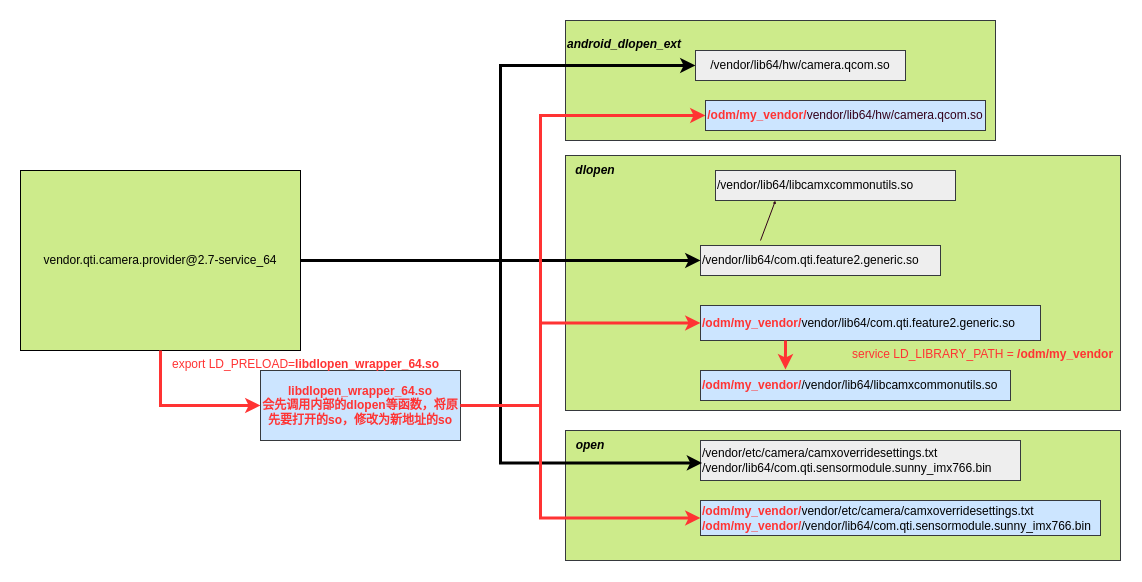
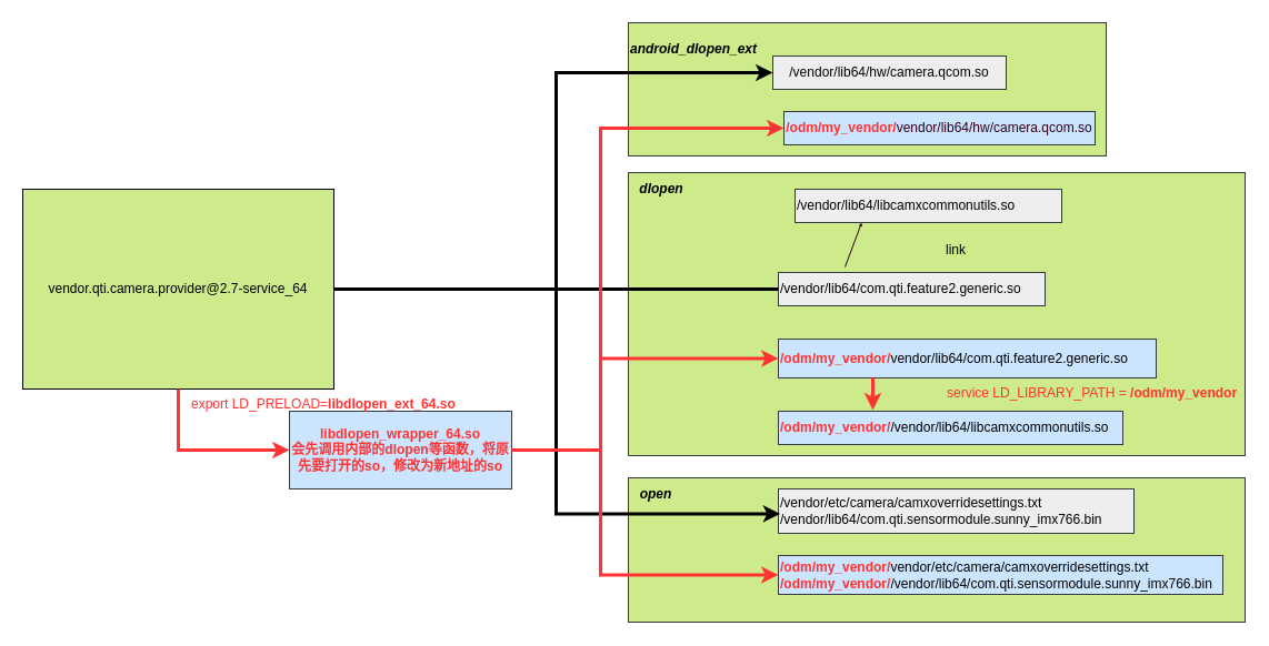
  <mxCell id="0" />
  <mxCell id="1" parent="0" />
  <mxCell id="2" value="" style="rounded=0;whiteSpace=wrap;html=1;fillColor=#cdeb8b;strokeColor=#36393d;" vertex="1" parent="1"><mxGeometry x="565" y="430" width="555" height="130" as="geometry" /></mxCell>
  <mxCell id="3" value="" style="rounded=0;whiteSpace=wrap;html=1;fillColor=#cdeb8b;strokeColor=#36393d;" vertex="1" parent="1"><mxGeometry x="565" y="155" width="555" height="255" as="geometry" /></mxCell>
  <mxCell id="4" value="" style="rounded=0;whiteSpace=wrap;html=1;fillColor=#cdeb8b;strokeColor=#36393d;" vertex="1" parent="1"><mxGeometry x="565" y="20" width="430" height="120" as="geometry" /></mxCell>
  <mxCell id="5" value="vendor.qti.camera.provider@2.7-service_64" style="rounded=0;whiteSpace=wrap;html=1;fillColor=#cdeb8b;" vertex="1" parent="1"><mxGeometry x="20" y="170" width="280" height="180" as="geometry" /></mxCell>
  <mxCell id="6" value="" style="edgeStyle=elbowEdgeStyle;elbow=horizontal;endArrow=classic;html=1;rounded=0;entryX=0;entryY=0.5;entryDx=0;entryDy=0;exitX=1;exitY=0.5;exitDx=0;exitDy=0;strokeWidth=3;" edge="1" parent="1" source="5" target="7"><mxGeometry width="50" height="50" relative="1" as="geometry"><mxPoint x="560" y="220" as="sourcePoint" /><mxPoint x="680" y="180" as="targetPoint" /><Array as="points"><mxPoint x="500" y="150" /></Array></mxGeometry></mxCell>
  <mxCell id="7" value="/vendor/lib64/hw/camera.qcom.so" style="rounded=0;whiteSpace=wrap;html=1;fillColor=#eeeeee;strokeColor=#36393d;" vertex="1" parent="1"><mxGeometry x="695" y="50" width="210" height="30" as="geometry" /></mxCell>
  <mxCell id="8" value="/vendor/lib64/com.qti.feature2.generic.so" style="rounded=0;whiteSpace=wrap;html=1;align=left;fillColor=#eeeeee;strokeColor=#36393d;" vertex="1" parent="1"><mxGeometry x="700" y="245" width="240" height="30" as="geometry" /></mxCell>
  <mxCell id="9" value="/vendor/etc/camera/camxoverridesettings.txt&lt;br&gt;/vendor/lib64/com.qti.sensormodule.sunny_imx766.bin" style="rounded=0;whiteSpace=wrap;html=1;align=left;fillColor=#eeeeee;strokeColor=#36393d;" vertex="1" parent="1"><mxGeometry x="700" y="440" width="320" height="40" as="geometry" /></mxCell>
- <mxCell id="10" value="" style="edgeStyle=elbowEdgeStyle;elbow=horizontal;endArrow=classic;html=1;rounded=0;entryX=0;entryY=0.5;entryDx=0;entryDy=0;exitX=1;exitY=0.5;exitDx=0;exitDy=0;strokeWidth=3;" edge="1" parent="1" source="5" target="8"><mxGeometry width="50" height="50" relative="1" as="geometry"><mxPoint x="560" y="220" as="sourcePoint" /><mxPoint x="800" y="200" as="targetPoint" /></mxGeometry></mxCell>
+ <mxCell id="10" value="" style="edgeStyle=elbowEdgeStyle;elbow=horizontal;endArrow=none;html=1;rounded=0;entryX=0;entryY=0.5;entryDx=0;entryDy=0;exitX=1;exitY=0.5;exitDx=0;exitDy=0;strokeWidth=3;" edge="1" parent="1" source="5" target="8"><mxGeometry width="50" height="50" relative="1" as="geometry"><mxPoint x="560" y="220" as="sourcePoint" /><mxPoint x="800" y="200" as="targetPoint" /></mxGeometry></mxCell>
  <mxCell id="11" value="" style="edgeStyle=elbowEdgeStyle;elbow=horizontal;endArrow=classic;html=1;rounded=0;entryX=0.005;entryY=0.56;entryDx=0;entryDy=0;entryPerimeter=0;exitX=1;exitY=0.5;exitDx=0;exitDy=0;strokeWidth=3;" edge="1" parent="1" source="5" target="9"><mxGeometry width="50" height="50" relative="1" as="geometry"><mxPoint x="560" y="220" as="sourcePoint" /><mxPoint x="810" y="210" as="targetPoint" /><Array as="points"><mxPoint x="500" y="350" /><mxPoint x="610" y="280" /></Array></mxGeometry></mxCell>
  <mxCell id="12" value="&lt;b&gt;&lt;i&gt;open&lt;/i&gt;&lt;/b&gt;" style="text;html=1;strokeColor=none;fillColor=none;align=center;verticalAlign=middle;whiteSpace=wrap;rounded=0;" vertex="1" parent="1"><mxGeometry x="560" y="430" width="60" height="30" as="geometry" /></mxCell>
  <mxCell id="13" value="&lt;b&gt;&lt;i&gt;dlopen&lt;/i&gt;&lt;/b&gt;" style="text;html=1;strokeColor=none;fillColor=none;align=center;verticalAlign=middle;whiteSpace=wrap;rounded=0;" vertex="1" parent="1"><mxGeometry x="565" y="155" width="60" height="30" as="geometry" /></mxCell>
  <mxCell id="14" value="&lt;b&gt;&lt;i&gt;android_dlopen_ext&lt;/i&gt;&lt;/b&gt;" style="text;whiteSpace=wrap;html=1;" vertex="1" parent="1"><mxGeometry x="565" y="30" width="140" height="40" as="geometry" /></mxCell>
  <mxCell id="15" value="" style="edgeStyle=elbowEdgeStyle;elbow=horizontal;endArrow=classic;html=1;rounded=0;exitX=1;exitY=0.5;exitDx=0;exitDy=0;fillColor=#e51400;strokeColor=#FF3333;strokeWidth=3;startArrow=none;entryX=0;entryY=0.5;entryDx=0;entryDy=0;" edge="1" parent="1" source="16" target="17"><mxGeometry width="50" height="50" relative="1" as="geometry"><mxPoint x="530" y="280" as="sourcePoint" /><mxPoint x="780" y="90" as="targetPoint" /><Array as="points"><mxPoint x="540" y="280" /><mxPoint x="650" y="170" /><mxPoint x="660" y="190" /></Array></mxGeometry></mxCell>
  <mxCell id="16" value="&lt;b style=&quot;text-align: left;&quot;&gt;&lt;font color=&quot;#ff3333&quot;&gt;libdlopen_wrapper_64.so&lt;br&gt;会先调用内部的dlopen等函数，将原先要打开的so，修改为新地址的so&lt;br&gt;&lt;/font&gt;&lt;/b&gt;" style="rounded=0;whiteSpace=wrap;html=1;fillColor=#cce5ff;strokeColor=#36393d;" vertex="1" parent="1"><mxGeometry x="260" y="370" width="200" height="70" as="geometry" /></mxCell>
  <mxCell id="17" value="&lt;font style=&quot;&quot; color=&quot;#ff3333&quot;&gt;&lt;b&gt;/odm/my_vendor/&lt;/b&gt;&lt;/font&gt;&lt;font style=&quot;&quot; color=&quot;#33001a&quot;&gt;vendor/lib64/hw/camera.qcom.so&lt;/font&gt;" style="rounded=0;whiteSpace=wrap;html=1;fillColor=#cce5ff;strokeColor=#36393d;" vertex="1" parent="1"><mxGeometry x="705" y="100" width="280" height="30" as="geometry" /></mxCell>
  <mxCell id="18" value="" style="edgeStyle=elbowEdgeStyle;elbow=horizontal;endArrow=classic;html=1;rounded=0;exitX=1;exitY=0.5;exitDx=0;exitDy=0;fillColor=#e51400;strokeColor=#FF3333;strokeWidth=3;startArrow=none;entryX=0;entryY=0.5;entryDx=0;entryDy=0;" edge="1" parent="1" source="16" target="19"><mxGeometry width="50" height="50" relative="1" as="geometry"><mxPoint x="630" y="312.5" as="sourcePoint" /><mxPoint x="790" y="100" as="targetPoint" /><Array as="points"><mxPoint x="540" y="350" /><mxPoint x="650" y="360" /></Array></mxGeometry></mxCell>
  <mxCell id="19" value="&lt;b style=&quot;color: rgb(255, 51, 51); text-align: center;&quot;&gt;/odm/my_vendor&lt;/b&gt;&lt;b style=&quot;color: rgb(255, 51, 51); text-align: center;&quot;&gt;/&lt;/b&gt;vendor/lib64/com.qti.feature2.generic.so" style="rounded=0;whiteSpace=wrap;html=1;align=left;fillColor=#cce5ff;strokeColor=#36393d;" vertex="1" parent="1"><mxGeometry x="700" y="305" width="340" height="35" as="geometry" /></mxCell>
  <mxCell id="20" value="" style="edgeStyle=elbowEdgeStyle;elbow=horizontal;endArrow=classic;html=1;rounded=0;exitX=1;exitY=0.5;exitDx=0;exitDy=0;fillColor=#e51400;strokeColor=#FF3333;strokeWidth=3;startArrow=none;entryX=0;entryY=0.5;entryDx=0;entryDy=0;" edge="1" parent="1" source="16" target="21"><mxGeometry width="50" height="50" relative="1" as="geometry"><mxPoint x="630" y="325" as="sourcePoint" /><mxPoint x="790" y="100" as="targetPoint" /><Array as="points"><mxPoint x="540" y="420" /><mxPoint x="650" y="420" /><mxPoint x="670" y="380" /><mxPoint x="670" y="200" /></Array></mxGeometry></mxCell>
  <mxCell id="21" value="&lt;b style=&quot;color: rgb(255, 51, 51); text-align: center;&quot;&gt;/odm/my_vendor&lt;/b&gt;&lt;b style=&quot;color: rgb(255, 51, 51); text-align: center;&quot;&gt;/&lt;/b&gt;vendor/etc/camera/camxoverridesettings.txt&lt;br&gt;&lt;b style=&quot;color: rgb(255, 51, 51); text-align: center;&quot;&gt;/odm/my_vendor&lt;/b&gt;&lt;b style=&quot;color: rgb(255, 51, 51); text-align: center;&quot;&gt;/&lt;/b&gt;/vendor/lib64/com.qti.sensormodule.sunny_imx766.bin" style="rounded=0;whiteSpace=wrap;html=1;align=left;fillColor=#cce5ff;strokeColor=#36393d;" vertex="1" parent="1"><mxGeometry x="700" y="500" width="400" height="35" as="geometry" /></mxCell>
  <mxCell id="22" value="/vendor/lib64/libcamxcommonutils.so" style="rounded=0;whiteSpace=wrap;html=1;align=left;fillColor=#eeeeee;strokeColor=#36393d;" vertex="1" parent="1"><mxGeometry x="715" y="170" width="240" height="30" as="geometry" /></mxCell>
+ <mxCell id="23" value="link" style="text;html=1;strokeColor=none;fillColor=none;align=center;verticalAlign=middle;whiteSpace=wrap;rounded=0;" vertex="1" parent="1"><mxGeometry x="830" y="210" width="60" height="30" as="geometry" /></mxCell>
  <mxCell id="24" value="&lt;b style=&quot;color: rgb(255, 51, 51); text-align: center;&quot;&gt;/odm/my_vendor&lt;/b&gt;&lt;b style=&quot;color: rgb(255, 51, 51); text-align: center;&quot;&gt;/&lt;/b&gt;/vendor/lib64/libcamxcommonutils.so" style="rounded=0;whiteSpace=wrap;html=1;align=left;fillColor=#cce5ff;strokeColor=#36393d;" vertex="1" parent="1"><mxGeometry x="700" y="370" width="310" height="30" as="geometry" /></mxCell>
- <mxCell id="25" value="&lt;font color=&quot;#ff3333&quot;&gt;export LD_PRELOAD=&lt;b style=&quot;&quot;&gt;libdlopen_wrapper_64.so&lt;/b&gt;&lt;/font&gt;" style="text;whiteSpace=wrap;html=1;fontColor=#33001A;" vertex="1" parent="1"><mxGeometry x="170" y="350" width="270" height="40" as="geometry" /></mxCell>
+ <mxCell id="25" value="&lt;font color=&quot;#ff3333&quot;&gt;export LD_PRELOAD=&lt;b style=&quot;&quot;&gt;libdlopen_ext_64.so&lt;/b&gt;&lt;/font&gt;" style="text;whiteSpace=wrap;html=1;fontColor=#33001A;" vertex="1" parent="1"><mxGeometry x="170" y="350" width="270" height="40" as="geometry" /></mxCell>
  <mxCell id="26" value="&lt;font color=&quot;#ff3333&quot;&gt;service LD_LIBRARY_PATH =&amp;nbsp;&lt;/font&gt;&lt;b style=&quot;color: rgb(255, 51, 51); text-align: center;&quot;&gt;/odm/my_vendor&lt;/b&gt;" style="text;whiteSpace=wrap;html=1;fontColor=#33001A;" vertex="1" parent="1"><mxGeometry x="850" y="340" width="270" height="40" as="geometry" /></mxCell>
  <mxCell id="27" value="" style="edgeStyle=elbowEdgeStyle;elbow=vertical;endArrow=classic;html=1;rounded=0;strokeColor=#FF3333;strokeWidth=3;fontColor=#FF3333;entryX=0;entryY=0.5;entryDx=0;entryDy=0;exitX=0.5;exitY=1;exitDx=0;exitDy=0;" edge="1" parent="1" source="5" target="16"><mxGeometry width="50" height="50" relative="1" as="geometry"><mxPoint x="210" y="460" as="sourcePoint" /><mxPoint x="260" y="410" as="targetPoint" /><Array as="points"><mxPoint x="250" y="405" /></Array></mxGeometry></mxCell>
  <mxCell id="28" value="" style="endArrow=classic;html=1;rounded=0;strokeColor=#FF3333;strokeWidth=3;fontColor=#FF3333;exitX=0.25;exitY=1;exitDx=0;exitDy=0;entryX=0.274;entryY=-0.033;entryDx=0;entryDy=0;entryPerimeter=0;" edge="1" parent="1" source="19" target="24"><mxGeometry width="50" height="50" relative="1" as="geometry"><mxPoint x="750" y="340" as="sourcePoint" /><mxPoint x="800" y="290" as="targetPoint" /></mxGeometry></mxCell>
  <mxCell id="29" value="" style="endArrow=classic;html=1;rounded=0;strokeColor=#33001A;strokeWidth=1;fontColor=#FF3333;entryX=0.25;entryY=1;entryDx=0;entryDy=0;endSize=1;" edge="1" parent="1" target="22"><mxGeometry width="50" height="50" relative="1" as="geometry"><mxPoint x="760" y="240" as="sourcePoint" /><mxPoint x="800" y="290" as="targetPoint" /></mxGeometry></mxCell>
